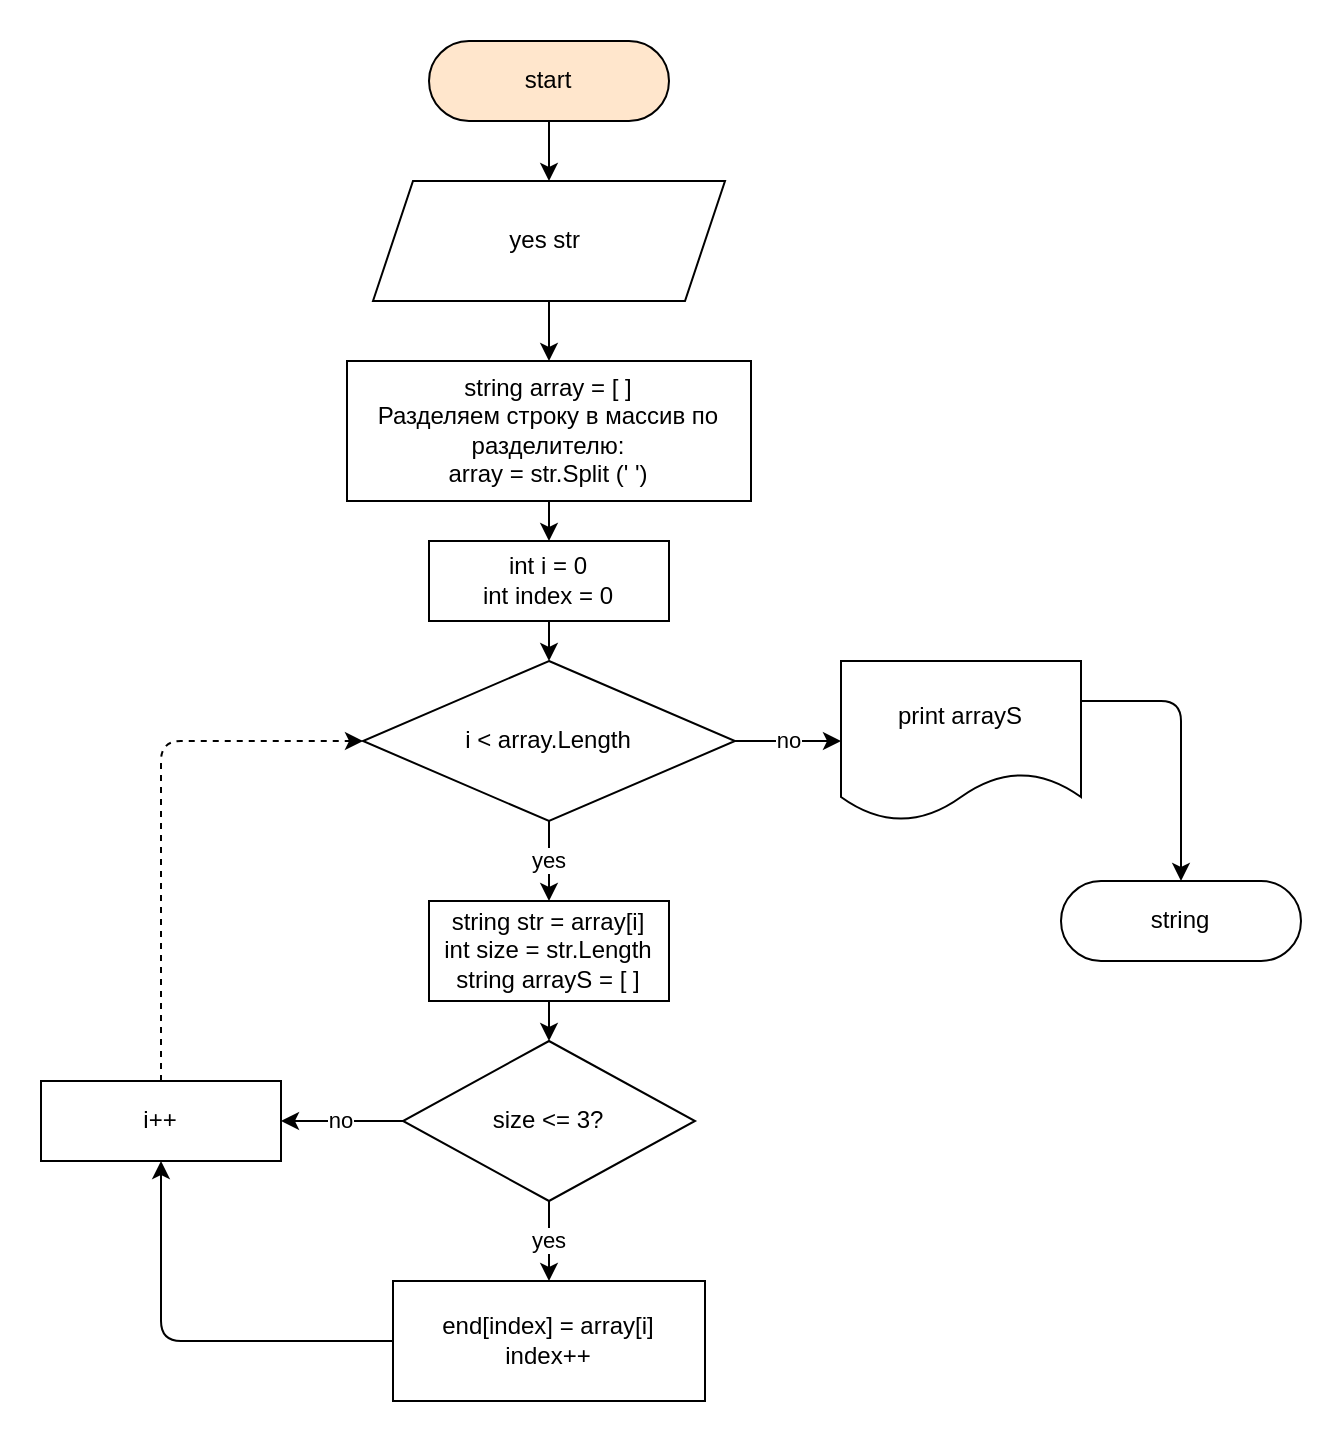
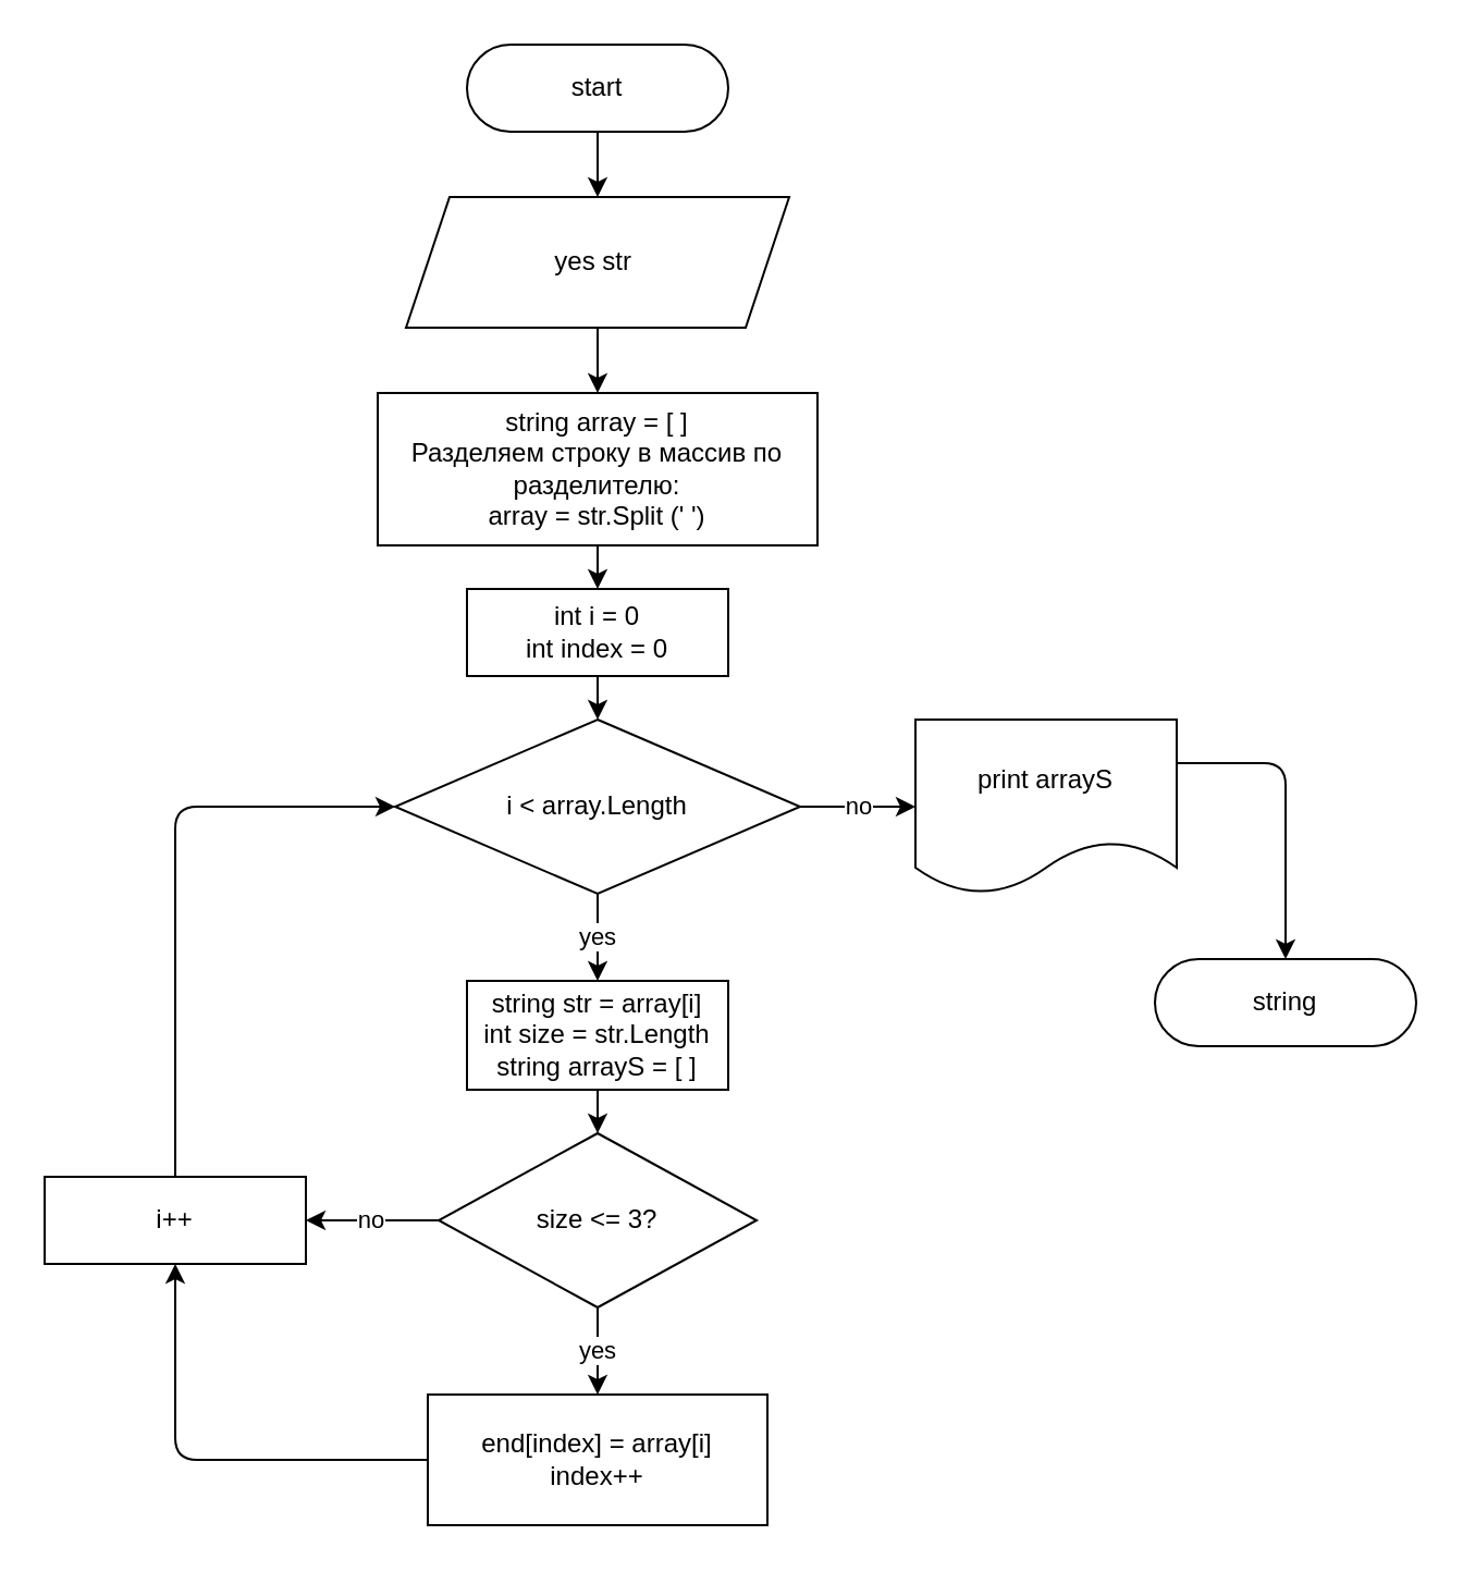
  <mxCell id="0" />
  <mxCell id="1" parent="0" />
  <mxCell id="2" style="edgeStyle=none;html=1;exitX=0.5;exitY=1;exitDx=0;exitDy=0;entryX=0.5;entryY=0;entryDx=0;entryDy=0;" edge="1" parent="1" source="3" target="5"><mxGeometry relative="1" as="geometry" /></mxCell>
- <mxCell id="3" value="start" style="rounded=1;whiteSpace=wrap;html=1;arcSize=50;fillColor=#ffe6cc;" vertex="1" parent="1"><mxGeometry x="214" y="20" width="120" height="40" as="geometry" /></mxCell>
+ <mxCell id="3" value="start" style="rounded=1;whiteSpace=wrap;html=1;arcSize=50;" vertex="1" parent="1"><mxGeometry x="214" y="20" width="120" height="40" as="geometry" /></mxCell>
  <mxCell id="4" style="edgeStyle=none;html=1;exitX=0.5;exitY=1;exitDx=0;exitDy=0;entryX=0.5;entryY=0;entryDx=0;entryDy=0;" edge="1" parent="1" source="5" target="7"><mxGeometry relative="1" as="geometry" /></mxCell>
  <mxCell id="5" value="yes str&amp;nbsp;" style="shape=parallelogram;perimeter=parallelogramPerimeter;whiteSpace=wrap;html=1;fixedSize=1;" vertex="1" parent="1"><mxGeometry x="186" y="90" width="176" height="60" as="geometry" /></mxCell>
  <mxCell id="6" style="edgeStyle=none;html=1;exitX=0.5;exitY=1;exitDx=0;exitDy=0;entryX=0.5;entryY=0;entryDx=0;entryDy=0;" edge="1" parent="1" source="7" target="12"><mxGeometry relative="1" as="geometry" /></mxCell>
  <mxCell id="7" value="string array = [ ]&lt;br&gt;Разделяем строку в массив по разделителю:&lt;br&gt;array = str.Split (' ')" style="rounded=0;whiteSpace=wrap;html=1;" vertex="1" parent="1"><mxGeometry x="173" y="180" width="202" height="70" as="geometry" /></mxCell>
  <mxCell id="8" value="yes" style="edgeStyle=none;html=1;exitX=0.5;exitY=1;exitDx=0;exitDy=0;entryX=0.5;entryY=0;entryDx=0;entryDy=0;" edge="1" parent="1" source="10"><mxGeometry relative="1" as="geometry"><mxPoint x="274" y="450" as="targetPoint" /></mxGeometry></mxCell>
  <mxCell id="9" value="no" style="edgeStyle=none;html=1;exitX=1;exitY=0.5;exitDx=0;exitDy=0;" edge="1" parent="1" source="10" target="23"><mxGeometry relative="1" as="geometry"><mxPoint x="420" y="370.143" as="targetPoint" /></mxGeometry></mxCell>
  <mxCell id="10" value="i &amp;lt; array.Length" style="rhombus;whiteSpace=wrap;html=1;" vertex="1" parent="1"><mxGeometry x="181" y="330" width="186" height="80" as="geometry" /></mxCell>
  <mxCell id="11" style="edgeStyle=none;html=1;exitX=0.5;exitY=1;exitDx=0;exitDy=0;entryX=0.5;entryY=0;entryDx=0;entryDy=0;" edge="1" parent="1" source="12" target="10"><mxGeometry relative="1" as="geometry" /></mxCell>
  <mxCell id="12" value="int i = 0&lt;br&gt;int index = 0" style="rounded=0;whiteSpace=wrap;html=1;" vertex="1" parent="1"><mxGeometry x="214" y="270" width="120" height="40" as="geometry" /></mxCell>
  <mxCell id="13" value="yes" style="edgeStyle=none;html=1;exitX=0.5;exitY=1;exitDx=0;exitDy=0;entryX=0.5;entryY=0;entryDx=0;entryDy=0;" edge="1" parent="1" source="15" target="19"><mxGeometry relative="1" as="geometry" /></mxCell>
  <mxCell id="14" value="no" style="edgeStyle=none;html=1;exitX=0;exitY=0.5;exitDx=0;exitDy=0;entryX=1;entryY=0.5;entryDx=0;entryDy=0;" edge="1" parent="1" source="15" target="21"><mxGeometry relative="1" as="geometry" /></mxCell>
  <mxCell id="15" value="size &amp;lt;= 3?" style="rhombus;whiteSpace=wrap;html=1;" vertex="1" parent="1"><mxGeometry x="201" y="520" width="146" height="80" as="geometry" /></mxCell>
  <mxCell id="16" style="edgeStyle=none;html=1;exitX=0.5;exitY=1;exitDx=0;exitDy=0;entryX=0.5;entryY=0;entryDx=0;entryDy=0;" edge="1" parent="1" source="17" target="15"><mxGeometry relative="1" as="geometry" /></mxCell>
  <mxCell id="17" value="string str = array[i]&lt;br&gt;int size = str.Length&lt;br&gt;string arrayS = [ ]" style="rounded=0;whiteSpace=wrap;html=1;" vertex="1" parent="1"><mxGeometry x="214" y="450" width="120" height="50" as="geometry" /></mxCell>
  <mxCell id="18" style="edgeStyle=none;html=1;exitX=0;exitY=0.5;exitDx=0;exitDy=0;entryX=0.5;entryY=1;entryDx=0;entryDy=0;" edge="1" parent="1" source="19" target="21"><mxGeometry relative="1" as="geometry"><Array as="points"><mxPoint x="80" y="670" /></Array></mxGeometry></mxCell>
  <mxCell id="19" value="end[index] = array[i]&lt;br&gt;index++" style="rounded=0;whiteSpace=wrap;html=1;" vertex="1" parent="1"><mxGeometry x="196" y="640" width="156" height="60" as="geometry" /></mxCell>
- <mxCell id="20" style="edgeStyle=none;html=1;exitX=0.5;exitY=0;exitDx=0;exitDy=0;entryX=0;entryY=0.5;entryDx=0;entryDy=0;dashed=1;" edge="1" parent="1" source="21" target="10"><mxGeometry relative="1" as="geometry"><Array as="points"><mxPoint x="80" y="370" /></Array></mxGeometry></mxCell>
+ <mxCell id="20" style="edgeStyle=none;html=1;exitX=0.5;exitY=0;exitDx=0;exitDy=0;entryX=0;entryY=0.5;entryDx=0;entryDy=0;" edge="1" parent="1" source="21" target="10"><mxGeometry relative="1" as="geometry"><Array as="points"><mxPoint x="80" y="370" /></Array></mxGeometry></mxCell>
  <mxCell id="21" value="i++" style="rounded=0;whiteSpace=wrap;html=1;" vertex="1" parent="1"><mxGeometry x="20" y="540" width="120" height="40" as="geometry" /></mxCell>
  <mxCell id="22" style="edgeStyle=none;html=1;exitX=1;exitY=0.25;exitDx=0;exitDy=0;entryX=0.5;entryY=0;entryDx=0;entryDy=0;" edge="1" parent="1" source="23" target="24"><mxGeometry relative="1" as="geometry"><Array as="points"><mxPoint x="590" y="350" /></Array></mxGeometry></mxCell>
  <mxCell id="23" value="print arrayS" style="shape=document;whiteSpace=wrap;html=1;boundedLbl=1;" vertex="1" parent="1"><mxGeometry x="420" y="330.003" width="120" height="80" as="geometry" /></mxCell>
  <mxCell id="24" value="string" style="rounded=1;whiteSpace=wrap;html=1;arcSize=50;" vertex="1" parent="1"><mxGeometry x="530" y="440" width="120" height="40" as="geometry" /></mxCell>
